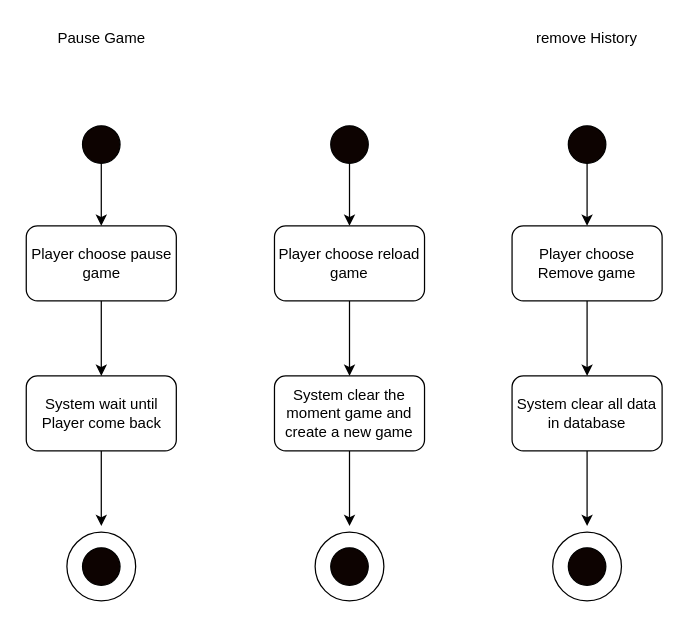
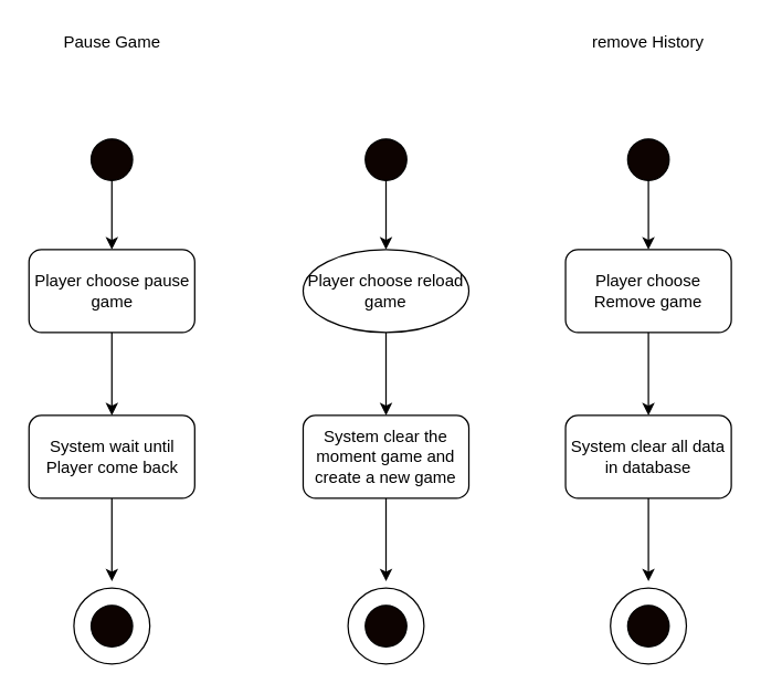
  <mxCell id="0" />
  <mxCell id="1" parent="0" />
  <mxCell id="2" value="" style="ellipse;whiteSpace=wrap;html=1;aspect=fixed;" parent="1" vertex="1"><mxGeometry x="53" y="425" width="55" height="55" as="geometry" /></mxCell>
  <mxCell id="3" value="" style="ellipse;whiteSpace=wrap;html=1;aspect=fixed;fillColor=#0D0301;" parent="1" vertex="1"><mxGeometry x="65.5" y="437.5" width="30" height="30" as="geometry" /></mxCell>
  <mxCell id="4" style="edgeStyle=orthogonalEdgeStyle;rounded=0;orthogonalLoop=1;jettySize=auto;html=1;exitX=0.5;exitY=1;exitDx=0;exitDy=0;" parent="1" source="5" edge="1"><mxGeometry relative="1" as="geometry"><mxPoint x="80.5" y="300" as="targetPoint" /></mxGeometry></mxCell>
  <mxCell id="5" value="Player choose pause game" style="rounded=1;whiteSpace=wrap;html=1;fillColor=#FFFFFF;" parent="1" vertex="1"><mxGeometry x="20.5" y="180" width="120" height="60" as="geometry" /></mxCell>
  <mxCell id="6" style="edgeStyle=orthogonalEdgeStyle;rounded=0;orthogonalLoop=1;jettySize=auto;html=1;exitX=0.5;exitY=1;exitDx=0;exitDy=0;" parent="1" source="7" edge="1"><mxGeometry relative="1" as="geometry"><mxPoint x="80.5" y="420" as="targetPoint" /></mxGeometry></mxCell>
  <mxCell id="7" value="System wait until Player come back" style="rounded=1;whiteSpace=wrap;html=1;fillColor=#FFFFFF;" parent="1" vertex="1"><mxGeometry x="20.5" y="300" width="120" height="60" as="geometry" /></mxCell>
  <mxCell id="8" style="edgeStyle=orthogonalEdgeStyle;rounded=0;orthogonalLoop=1;jettySize=auto;html=1;exitX=0.5;exitY=1;exitDx=0;exitDy=0;entryX=0.5;entryY=0;entryDx=0;entryDy=0;" parent="1" source="9" target="5" edge="1"><mxGeometry relative="1" as="geometry" /></mxCell>
  <mxCell id="9" value="" style="ellipse;whiteSpace=wrap;html=1;aspect=fixed;fillColor=#0D0301;" parent="1" vertex="1"><mxGeometry x="65.5" y="100" width="30" height="30" as="geometry" /></mxCell>
  <mxCell id="10" value="Pause Game" style="text;html=1;strokeColor=none;fillColor=none;align=center;verticalAlign=middle;whiteSpace=wrap;rounded=0;" parent="1" vertex="1"><mxGeometry x="30.5" y="20" width="100" height="20" as="geometry" /></mxCell>
  <mxCell id="11" value="" style="ellipse;whiteSpace=wrap;html=1;aspect=fixed;" vertex="1" parent="1"><mxGeometry x="251.5" y="425" width="55" height="55" as="geometry" /></mxCell>
  <mxCell id="12" value="" style="ellipse;whiteSpace=wrap;html=1;aspect=fixed;fillColor=#0D0301;" vertex="1" parent="1"><mxGeometry x="264" y="437.5" width="30" height="30" as="geometry" /></mxCell>
  <mxCell id="13" style="edgeStyle=orthogonalEdgeStyle;rounded=0;orthogonalLoop=1;jettySize=auto;html=1;exitX=0.5;exitY=1;exitDx=0;exitDy=0;" edge="1" parent="1" source="14"><mxGeometry relative="1" as="geometry"><mxPoint x="279" y="300" as="targetPoint" /></mxGeometry></mxCell>
- <mxCell id="14" value="Player choose reload game" style="rounded=1;whiteSpace=wrap;html=1;fillColor=#FFFFFF;" vertex="1" parent="1"><mxGeometry x="219" y="180" width="120" height="60" as="geometry" /></mxCell>
+ <mxCell id="14" value="Player choose reload game" style="ellipse;whiteSpace=wrap;html=1;fillColor=#FFFFFF;" vertex="1" parent="1"><mxGeometry x="219" y="180" width="120" height="60" as="geometry" /></mxCell>
  <mxCell id="15" style="edgeStyle=orthogonalEdgeStyle;rounded=0;orthogonalLoop=1;jettySize=auto;html=1;exitX=0.5;exitY=1;exitDx=0;exitDy=0;" edge="1" parent="1" source="16"><mxGeometry relative="1" as="geometry"><mxPoint x="279" y="420" as="targetPoint" /></mxGeometry></mxCell>
  <mxCell id="16" value="System clear the moment game and create a new game" style="rounded=1;whiteSpace=wrap;html=1;fillColor=#FFFFFF;" vertex="1" parent="1"><mxGeometry x="219" y="300" width="120" height="60" as="geometry" /></mxCell>
  <mxCell id="17" style="edgeStyle=orthogonalEdgeStyle;rounded=0;orthogonalLoop=1;jettySize=auto;html=1;exitX=0.5;exitY=1;exitDx=0;exitDy=0;entryX=0.5;entryY=0;entryDx=0;entryDy=0;" edge="1" parent="1" source="18" target="14"><mxGeometry relative="1" as="geometry" /></mxCell>
  <mxCell id="18" value="" style="ellipse;whiteSpace=wrap;html=1;aspect=fixed;fillColor=#0D0301;" vertex="1" parent="1"><mxGeometry x="264" y="100" width="30" height="30" as="geometry" /></mxCell>
  <mxCell id="19" value="" style="ellipse;whiteSpace=wrap;html=1;aspect=fixed;" vertex="1" parent="1"><mxGeometry x="441.5" y="425" width="55" height="55" as="geometry" /></mxCell>
  <mxCell id="20" value="" style="ellipse;whiteSpace=wrap;html=1;aspect=fixed;fillColor=#0D0301;" vertex="1" parent="1"><mxGeometry x="454" y="437.5" width="30" height="30" as="geometry" /></mxCell>
  <mxCell id="21" style="edgeStyle=orthogonalEdgeStyle;rounded=0;orthogonalLoop=1;jettySize=auto;html=1;exitX=0.5;exitY=1;exitDx=0;exitDy=0;" edge="1" parent="1" source="22"><mxGeometry relative="1" as="geometry"><mxPoint x="469" y="300" as="targetPoint" /></mxGeometry></mxCell>
  <mxCell id="22" value="Player choose Remove game" style="rounded=1;whiteSpace=wrap;html=1;fillColor=#FFFFFF;" vertex="1" parent="1"><mxGeometry x="409" y="180" width="120" height="60" as="geometry" /></mxCell>
  <mxCell id="23" style="edgeStyle=orthogonalEdgeStyle;rounded=0;orthogonalLoop=1;jettySize=auto;html=1;exitX=0.5;exitY=1;exitDx=0;exitDy=0;" edge="1" parent="1" source="24"><mxGeometry relative="1" as="geometry"><mxPoint x="469" y="420" as="targetPoint" /></mxGeometry></mxCell>
  <mxCell id="24" value="System clear all data in database" style="rounded=1;whiteSpace=wrap;html=1;fillColor=#FFFFFF;" vertex="1" parent="1"><mxGeometry x="409" y="300" width="120" height="60" as="geometry" /></mxCell>
  <mxCell id="25" style="edgeStyle=orthogonalEdgeStyle;rounded=0;orthogonalLoop=1;jettySize=auto;html=1;exitX=0.5;exitY=1;exitDx=0;exitDy=0;entryX=0.5;entryY=0;entryDx=0;entryDy=0;" edge="1" parent="1" source="26" target="22"><mxGeometry relative="1" as="geometry" /></mxCell>
  <mxCell id="26" value="" style="ellipse;whiteSpace=wrap;html=1;aspect=fixed;fillColor=#0D0301;" vertex="1" parent="1"><mxGeometry x="454" y="100" width="30" height="30" as="geometry" /></mxCell>
  <mxCell id="27" value="remove History" style="text;html=1;strokeColor=none;fillColor=none;align=center;verticalAlign=middle;whiteSpace=wrap;rounded=0;" vertex="1" parent="1"><mxGeometry x="419" y="20" width="100" height="20" as="geometry" /></mxCell>
